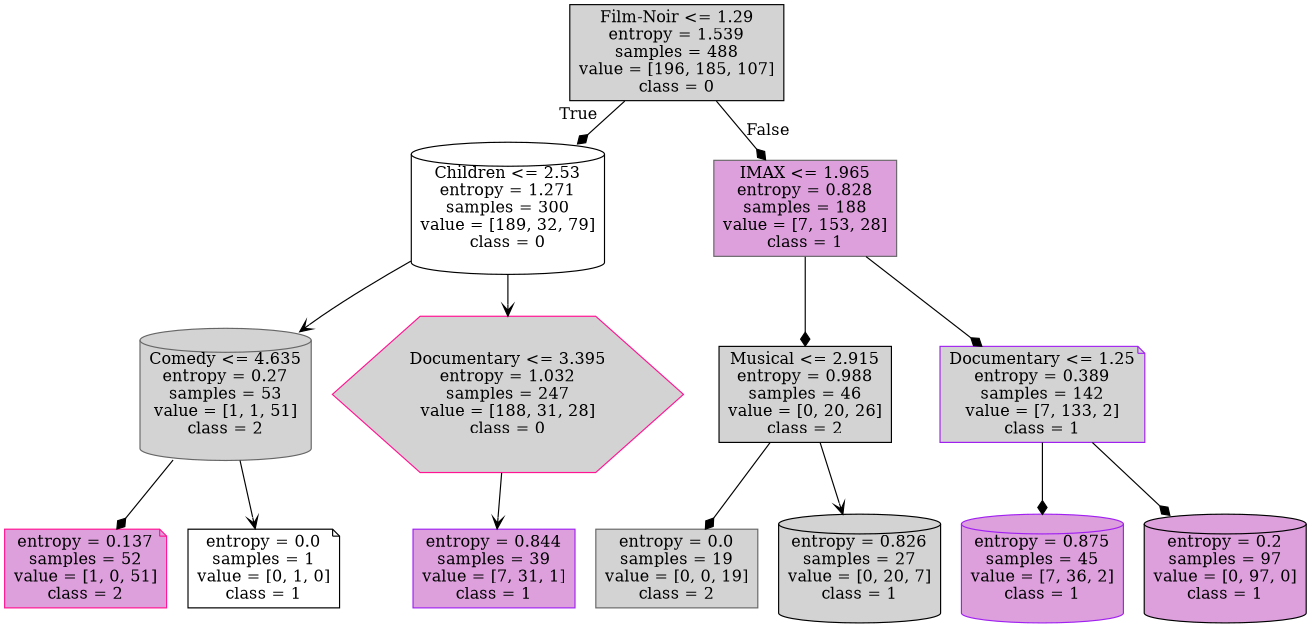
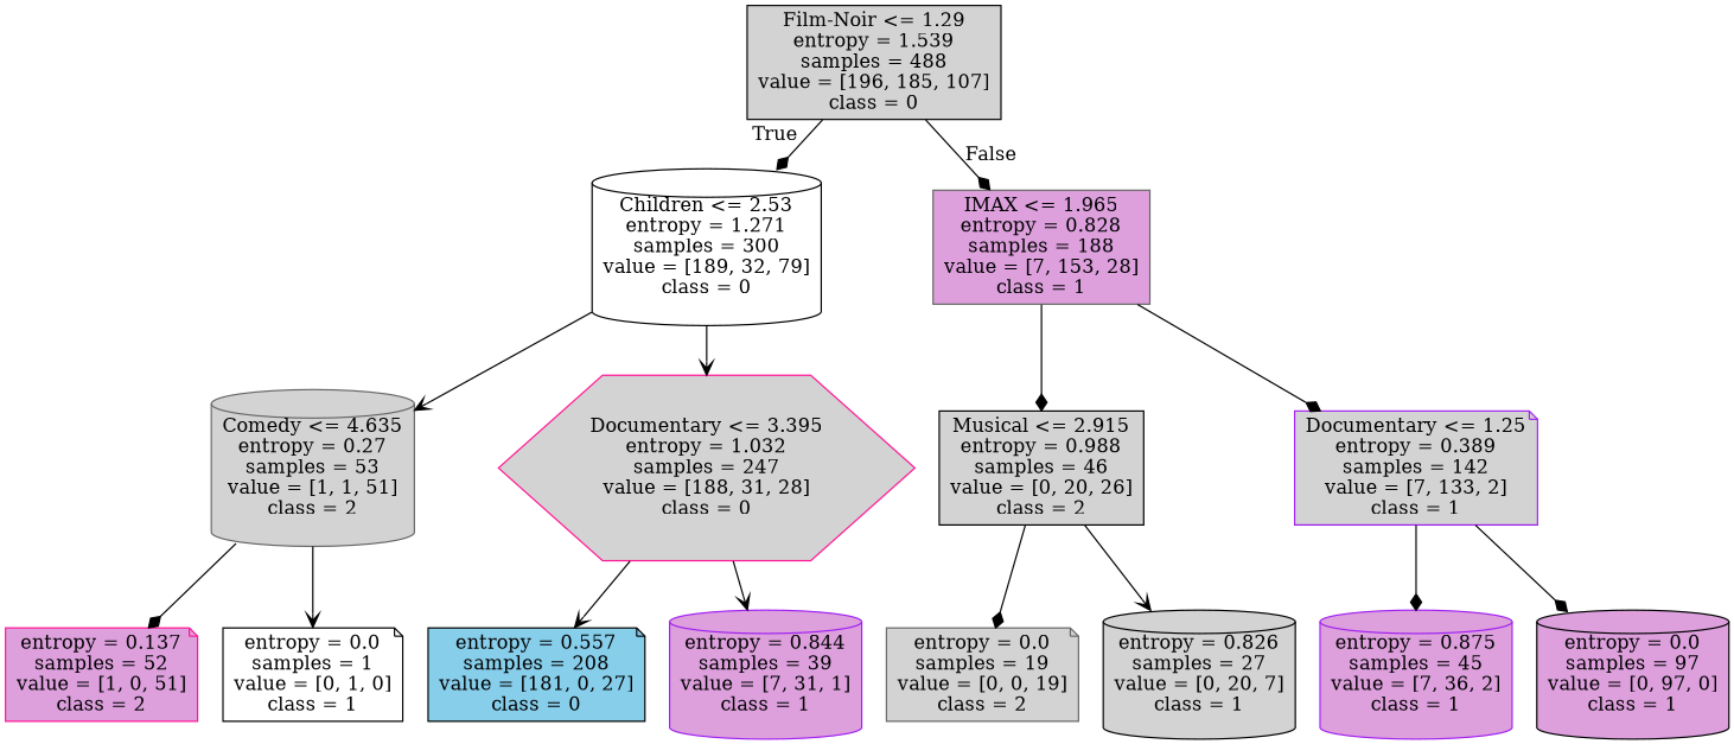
  digraph {
    node [color=black fillcolor=lightgrey shape=cylinder style=filled]
    edge [arrowhead=diamond]
    n1 [label="Film-Noir <= 1.29\nentropy = 1.539\nsamples = 488\nvalue = [196, 185, 107]\nclass = 0" shape=box]
    n2 [fillcolor=white label="Children <= 2.53\nentropy = 1.271\nsamples = 300\nvalue = [189, 32, 79]\nclass = 0"]
    n3 [color=gray40 fillcolor=plum label="IMAX <= 1.965\nentropy = 0.828\nsamples = 188\nvalue = [7, 153, 28]\nclass = 1" shape=box]
    n4 [color=gray40 label="Comedy <= 4.635\nentropy = 0.27\nsamples = 53\nvalue = [1, 1, 51]\nclass = 2"]
    n5 [color=deeppink label="Documentary <= 3.395\nentropy = 1.032\nsamples = 247\nvalue = [188, 31, 28]\nclass = 0" shape=hexagon]
    n6 [label="Musical <= 2.915\nentropy = 0.988\nsamples = 46\nvalue = [0, 20, 26]\nclass = 2" shape=box]
    n7 [color=purple label="Documentary <= 1.25\nentropy = 0.389\nsamples = 142\nvalue = [7, 133, 2]\nclass = 1" shape=note]
    n8 [color=deeppink fillcolor=plum label="entropy = 0.137\nsamples = 52\nvalue = [1, 0, 51]\nclass = 2" shape=note]
    n9 [fillcolor=white label="entropy = 0.0\nsamples = 1\nvalue = [0, 1, 0]\nclass = 1" shape=note]
-   n11 [color=purple fillcolor=plum label="entropy = 0.844\nsamples = 39\nvalue = [7, 31, 1]\nclass = 1" shape=box]
-   n12 [color=gray40 label="entropy = 0.0\nsamples = 19\nvalue = [0, 0, 19]\nclass = 2" shape=box]
+   n10 [fillcolor=skyblue label="entropy = 0.557\nsamples = 208\nvalue = [181, 0, 27]\nclass = 0" shape=note]
+   n11 [color=purple fillcolor=plum label="entropy = 0.844\nsamples = 39\nvalue = [7, 31, 1]\nclass = 1"]
+   n12 [color=gray40 label="entropy = 0.0\nsamples = 19\nvalue = [0, 0, 19]\nclass = 2" shape=note]
    n13 [label="entropy = 0.826\nsamples = 27\nvalue = [0, 20, 7]\nclass = 1"]
    n14 [color=purple fillcolor=plum label="entropy = 0.875\nsamples = 45\nvalue = [7, 36, 2]\nclass = 1"]
-   n15 [fillcolor=plum label="entropy = 0.2\nsamples = 97\nvalue = [0, 97, 0]\nclass = 1"]
+   n15 [fillcolor=plum label="entropy = 0.0\nsamples = 97\nvalue = [0, 97, 0]\nclass = 1"]
    n1 -> n2 [headlabel=True labelangle=45 labeldistance=2.5]
    n1 -> n3 [headlabel=False labelangle=-45 labeldistance=2.5]
    n2 -> n4 [arrowhead=vee]
    n2 -> n5 [arrowhead=vee]
    n3 -> n6
    n3 -> n7
    n4 -> n8
    n4 -> n9 [arrowhead=vee]
+   n5 -> n10 [arrowhead=vee]
    n5 -> n11 [arrowhead=vee]
    n6 -> n12
    n6 -> n13 [arrowhead=vee]
    n7 -> n14
    n7 -> n15
  }
